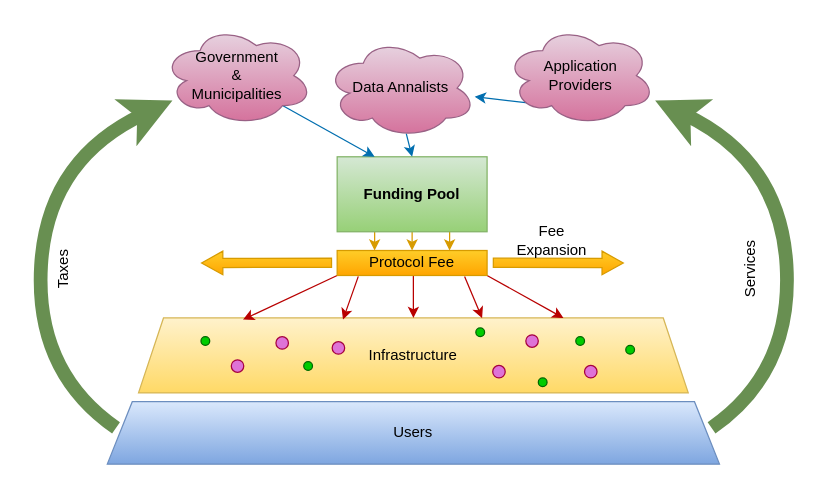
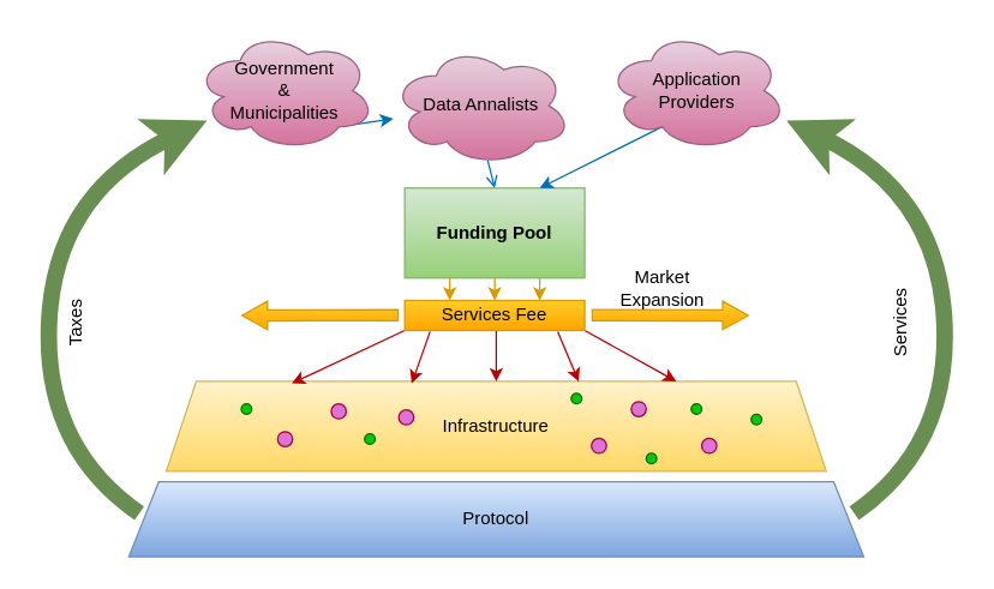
  <mxCell id="0" />
  <mxCell id="1" parent="0" />
  <mxCell id="2" value="Infrastructure" style="shape=trapezoid;perimeter=trapezoidPerimeter;whiteSpace=wrap;html=1;fixedSize=1;fillColor=#fff2cc;gradientColor=#ffd966;strokeColor=#d6b656;" vertex="1" parent="1"><mxGeometry x="110" y="254" width="440" height="60" as="geometry" /></mxCell>
  <mxCell id="3" value="" style="ellipse;whiteSpace=wrap;html=1;aspect=fixed;labelBackgroundColor=default;strokeColor=#006600;fontFamily=Helvetica;fontSize=12;fontColor=#ffffff;fillColor=#00CC00;" vertex="1" parent="1"><mxGeometry x="242.25" y="289" width="7" height="7" as="geometry" /></mxCell>
  <mxCell id="4" value="" style="ellipse;whiteSpace=wrap;html=1;aspect=fixed;labelBackgroundColor=default;strokeColor=#A50040;fontFamily=Helvetica;fontSize=12;fontColor=#ffffff;fillColor=#DE73D7;" vertex="1" parent="1"><mxGeometry x="220" y="269" width="10" height="10" as="geometry" /></mxCell>
  <mxCell id="5" value="" style="ellipse;whiteSpace=wrap;html=1;aspect=fixed;labelBackgroundColor=default;strokeColor=#A50040;fontFamily=Helvetica;fontSize=12;fontColor=#ffffff;fillColor=#DE73D7;" vertex="1" parent="1"><mxGeometry x="420" y="267.5" width="10" height="10" as="geometry" /></mxCell>
  <mxCell id="6" value="" style="ellipse;whiteSpace=wrap;html=1;aspect=fixed;labelBackgroundColor=default;strokeColor=#A50040;fontFamily=Helvetica;fontSize=12;fontColor=#ffffff;fillColor=#DE73D7;" vertex="1" parent="1"><mxGeometry x="184.25" y="287.5" width="10" height="10" as="geometry" /></mxCell>
  <mxCell id="7" value="" style="ellipse;whiteSpace=wrap;html=1;aspect=fixed;labelBackgroundColor=default;strokeColor=#A50040;fontFamily=Helvetica;fontSize=12;fontColor=#ffffff;fillColor=#DE73D7;" vertex="1" parent="1"><mxGeometry x="467" y="292" width="10" height="10" as="geometry" /></mxCell>
  <mxCell id="8" value="" style="ellipse;whiteSpace=wrap;html=1;aspect=fixed;labelBackgroundColor=default;strokeColor=#A50040;fontFamily=Helvetica;fontSize=12;fontColor=#ffffff;fillColor=#DE73D7;" vertex="1" parent="1"><mxGeometry x="393.5" y="292" width="10" height="10" as="geometry" /></mxCell>
  <mxCell id="9" value="" style="ellipse;whiteSpace=wrap;html=1;aspect=fixed;labelBackgroundColor=default;strokeColor=#A50040;fontFamily=Helvetica;fontSize=12;fontColor=#ffffff;fillColor=#DE73D7;" vertex="1" parent="1"><mxGeometry x="265" y="273" width="10" height="10" as="geometry" /></mxCell>
  <mxCell id="10" value="" style="ellipse;whiteSpace=wrap;html=1;aspect=fixed;labelBackgroundColor=default;strokeColor=#006600;fontFamily=Helvetica;fontSize=12;fontColor=#ffffff;fillColor=#00CC00;" vertex="1" parent="1"><mxGeometry x="500" y="276" width="7" height="7" as="geometry" /></mxCell>
  <mxCell id="11" value="" style="ellipse;whiteSpace=wrap;html=1;aspect=fixed;labelBackgroundColor=default;strokeColor=#006600;fontFamily=Helvetica;fontSize=12;fontColor=#ffffff;fillColor=#00CC00;" vertex="1" parent="1"><mxGeometry x="380" y="262" width="7" height="7" as="geometry" /></mxCell>
  <mxCell id="12" value="" style="ellipse;whiteSpace=wrap;html=1;aspect=fixed;labelBackgroundColor=default;strokeColor=#006600;fontFamily=Helvetica;fontSize=12;fontColor=#ffffff;fillColor=#00CC00;" vertex="1" parent="1"><mxGeometry x="160" y="269" width="7" height="7" as="geometry" /></mxCell>
  <mxCell id="13" value="" style="ellipse;whiteSpace=wrap;html=1;aspect=fixed;labelBackgroundColor=default;strokeColor=#006600;fontFamily=Helvetica;fontSize=12;fontColor=#ffffff;fillColor=#00CC00;" vertex="1" parent="1"><mxGeometry x="430" y="302" width="7" height="7" as="geometry" /></mxCell>
  <mxCell id="14" value="" style="ellipse;whiteSpace=wrap;html=1;aspect=fixed;labelBackgroundColor=default;strokeColor=#006600;fontFamily=Helvetica;fontSize=12;fontColor=#ffffff;fillColor=#00CC00;" vertex="1" parent="1"><mxGeometry x="460" y="269" width="7" height="7" as="geometry" /></mxCell>
- <mxCell id="15" value="Users" style="shape=trapezoid;perimeter=trapezoidPerimeter;whiteSpace=wrap;html=1;fixedSize=1;fillColor=#dae8fc;gradientColor=#7ea6e0;strokeColor=#6c8ebf;" vertex="1" parent="1"><mxGeometry x="85" y="321" width="490" height="50" as="geometry" /></mxCell>
+ <mxCell id="15" value="Protocol" style="shape=trapezoid;perimeter=trapezoidPerimeter;whiteSpace=wrap;html=1;fixedSize=1;fillColor=#dae8fc;gradientColor=#7ea6e0;strokeColor=#6c8ebf;" vertex="1" parent="1"><mxGeometry x="85" y="321" width="490" height="50" as="geometry" /></mxCell>
  <mxCell id="16" style="rounded=0;orthogonalLoop=1;jettySize=auto;html=1;exitX=0;exitY=1;exitDx=0;exitDy=0;entryX=0.19;entryY=0.022;entryDx=0;entryDy=0;entryPerimeter=0;fillColor=#a20025;strokeColor=#B80000;" edge="1" parent="1" source="35" target="2"><mxGeometry relative="1" as="geometry" /></mxCell>
  <mxCell id="17" style="rounded=0;orthogonalLoop=1;jettySize=auto;html=1;exitX=0.141;exitY=1.036;exitDx=0;exitDy=0;entryX=0.372;entryY=0.022;entryDx=0;entryDy=0;entryPerimeter=0;fillColor=#a20025;strokeColor=#B80000;exitPerimeter=0;" edge="1" parent="1" source="35" target="2"><mxGeometry relative="1" as="geometry" /></mxCell>
  <mxCell id="18" style="edgeStyle=orthogonalEdgeStyle;rounded=0;orthogonalLoop=1;jettySize=auto;html=1;exitX=0.5;exitY=1;exitDx=0;exitDy=0;entryX=0.5;entryY=0;entryDx=0;entryDy=0;fillColor=#a20025;strokeColor=#B80000;" edge="1" parent="1" source="35" target="2"><mxGeometry relative="1" as="geometry" /></mxCell>
  <mxCell id="19" style="rounded=0;orthogonalLoop=1;jettySize=auto;html=1;exitX=0.85;exitY=1.036;exitDx=0;exitDy=0;entryX=0.625;entryY=0.003;entryDx=0;entryDy=0;entryPerimeter=0;fillColor=#a20025;strokeColor=#B80000;exitPerimeter=0;" edge="1" parent="1" source="35" target="2"><mxGeometry relative="1" as="geometry" /></mxCell>
  <mxCell id="20" style="edgeStyle=none;rounded=0;orthogonalLoop=1;jettySize=auto;html=1;exitX=1;exitY=1;exitDx=0;exitDy=0;entryX=0.773;entryY=0;entryDx=0;entryDy=0;entryPerimeter=0;fillColor=#a20025;strokeColor=#B80000;" edge="1" parent="1" source="35" target="2"><mxGeometry relative="1" as="geometry" /></mxCell>
  <mxCell id="21" style="edgeStyle=none;rounded=0;orthogonalLoop=1;jettySize=auto;html=1;exitX=0.25;exitY=1;exitDx=0;exitDy=0;entryX=0.25;entryY=0;entryDx=0;entryDy=0;fillColor=#ffcd28;gradientColor=#ffa500;strokeColor=#d79b00;" edge="1" parent="1" source="24" target="35"><mxGeometry relative="1" as="geometry" /></mxCell>
  <mxCell id="22" style="edgeStyle=none;rounded=0;orthogonalLoop=1;jettySize=auto;html=1;exitX=0.5;exitY=1;exitDx=0;exitDy=0;entryX=0.5;entryY=0;entryDx=0;entryDy=0;fillColor=#ffcd28;gradientColor=#ffa500;strokeColor=#d79b00;" edge="1" parent="1" source="24" target="35"><mxGeometry relative="1" as="geometry" /></mxCell>
  <mxCell id="23" style="edgeStyle=none;rounded=0;orthogonalLoop=1;jettySize=auto;html=1;exitX=0.75;exitY=1;exitDx=0;exitDy=0;entryX=0.75;entryY=0;entryDx=0;entryDy=0;fillColor=#ffcd28;gradientColor=#ffa500;strokeColor=#d79b00;" edge="1" parent="1" source="24" target="35"><mxGeometry relative="1" as="geometry" /></mxCell>
  <mxCell id="24" value="Funding Pool" style="rounded=0;whiteSpace=wrap;html=1;fillColor=#d5e8d4;gradientColor=#97d077;strokeColor=#82b366;fontStyle=1" vertex="1" parent="1"><mxGeometry x="269" y="125" width="120" height="60" as="geometry" /></mxCell>
- <mxCell id="25" style="edgeStyle=none;rounded=0;orthogonalLoop=1;jettySize=auto;html=1;exitX=0.8;exitY=0.8;exitDx=0;exitDy=0;exitPerimeter=0;entryX=0.25;entryY=0;entryDx=0;entryDy=0;fillColor=#1ba1e2;strokeColor=#006EAF;" edge="1" parent="1" source="26" target="24"><mxGeometry relative="1" as="geometry" /></mxCell>
+ <mxCell id="25" style="edgeStyle=none;rounded=0;orthogonalLoop=1;jettySize=auto;html=1;exitX=0.8;exitY=0.8;exitDx=0;exitDy=0;exitPerimeter=0;fillColor=#1ba1e2;strokeColor=#006EAF;" edge="1" parent="1" source="26" target="28"><mxGeometry relative="1" as="geometry" /></mxCell>
  <mxCell id="26" value="Government&lt;br&gt;&amp;amp;&lt;br&gt;Municipalities" style="ellipse;shape=cloud;whiteSpace=wrap;html=1;fillColor=#e6d0de;gradientColor=#d5739d;strokeColor=#996185;" vertex="1" parent="1"><mxGeometry x="129.25" y="20" width="120" height="80" as="geometry" /></mxCell>
- <mxCell id="27" style="edgeStyle=none;rounded=0;orthogonalLoop=1;jettySize=auto;html=1;exitX=0.536;exitY=0.955;exitDx=0;exitDy=0;exitPerimeter=0;entryX=0.5;entryY=0;entryDx=0;entryDy=0;fillColor=#1ba1e2;strokeColor=#006EAF;" edge="1" parent="1" source="28" target="24"><mxGeometry relative="1" as="geometry" /></mxCell>
+ <mxCell id="27" style="edgeStyle=none;rounded=0;orthogonalLoop=1;jettySize=auto;html=1;exitX=0.536;exitY=0.955;exitDx=0;exitDy=0;exitPerimeter=0;entryX=0.5;entryY=0;entryDx=0;entryDy=0;fillColor=#1ba1e2;strokeColor=#006EAF;endArrow=open;" edge="1" parent="1" source="28" target="24"><mxGeometry relative="1" as="geometry" /></mxCell>
  <mxCell id="28" value="Data Annalists" style="ellipse;shape=cloud;whiteSpace=wrap;html=1;fillColor=#e6d0de;gradientColor=#d5739d;strokeColor=#996185;" vertex="1" parent="1"><mxGeometry x="260" y="30" width="120" height="80" as="geometry" /></mxCell>
- <mxCell id="29" style="edgeStyle=none;rounded=0;orthogonalLoop=1;jettySize=auto;html=1;exitX=0.31;exitY=0.8;exitDx=0;exitDy=0;exitPerimeter=0;fillColor=#1ba1e2;strokeColor=#006EAF;" edge="1" parent="1" source="30" target="28"><mxGeometry relative="1" as="geometry" /></mxCell>
+ <mxCell id="29" style="edgeStyle=none;rounded=0;orthogonalLoop=1;jettySize=auto;html=1;exitX=0.31;exitY=0.8;exitDx=0;exitDy=0;exitPerimeter=0;entryX=0.75;entryY=0;entryDx=0;entryDy=0;fillColor=#1ba1e2;strokeColor=#006EAF;" edge="1" parent="1" source="30" target="24"><mxGeometry relative="1" as="geometry" /></mxCell>
  <mxCell id="30" value="Application&lt;br&gt;Providers" style="ellipse;shape=cloud;whiteSpace=wrap;html=1;fillColor=#e6d0de;gradientColor=#d5739d;strokeColor=#996185;" vertex="1" parent="1"><mxGeometry x="403.5" y="20" width="120" height="80" as="geometry" /></mxCell>
  <mxCell id="31" value="" style="curved=1;endArrow=classic;html=1;rounded=0;strokeWidth=11;exitX=0;exitY=0.5;exitDx=0;exitDy=0;fillColor=#d5e8d4;gradientColor=#97d077;strokeColor=#688F51;" edge="1" parent="1"><mxGeometry width="50" height="50" relative="1" as="geometry"><mxPoint x="92" y="342" as="sourcePoint" /><mxPoint x="137.168" y="80.007" as="targetPoint" /><Array as="points"><mxPoint x="27" y="297" /><mxPoint x="37" y="127" /></Array></mxGeometry></mxCell>
  <mxCell id="32" value="" style="curved=1;endArrow=classic;html=1;rounded=0;strokeWidth=11;exitX=0;exitY=0.5;exitDx=0;exitDy=0;fillColor=#d5e8d4;strokeColor=#688F51;gradientColor=#97d077;" edge="1" parent="1"><mxGeometry width="50" height="50" relative="1" as="geometry"><mxPoint x="568.668" y="342" as="sourcePoint" /><mxPoint x="523.5" y="80.007" as="targetPoint" /><Array as="points"><mxPoint x="633.668" y="297" /><mxPoint x="623.668" y="127" /></Array></mxGeometry></mxCell>
  <mxCell id="33" value="Taxes" style="text;html=1;strokeColor=none;fillColor=none;align=center;verticalAlign=middle;whiteSpace=wrap;rounded=0;rotation=-90;fontStyle=0" vertex="1" parent="1"><mxGeometry x="20" y="200" width="60" height="30" as="geometry" /></mxCell>
  <mxCell id="34" value="Services" style="text;html=1;strokeColor=none;fillColor=none;align=center;verticalAlign=middle;whiteSpace=wrap;rounded=0;rotation=-90;fontStyle=0" vertex="1" parent="1"><mxGeometry x="560" y="200" width="80" height="30" as="geometry" /></mxCell>
- <mxCell id="35" value="Protocol Fee" style="rounded=0;whiteSpace=wrap;html=1;fillColor=#ffcd28;gradientColor=#ffa500;strokeColor=#d79b00;" vertex="1" parent="1"><mxGeometry x="269" y="200" width="120" height="20" as="geometry" /></mxCell>
+ <mxCell id="35" value="Services Fee" style="rounded=0;whiteSpace=wrap;html=1;fillColor=#ffcd28;gradientColor=#ffa500;strokeColor=#d79b00;" vertex="1" parent="1"><mxGeometry x="269" y="200" width="120" height="20" as="geometry" /></mxCell>
  <mxCell id="36" value="" style="shape=flexArrow;endArrow=classic;html=1;rounded=0;width=7.308;endSize=5.331;endWidth=10.651;fillColor=#ffcd28;gradientColor=#ffa500;strokeColor=#d79b00;" edge="1" parent="1"><mxGeometry width="50" height="50" relative="1" as="geometry"><mxPoint x="265" y="209.81" as="sourcePoint" /><mxPoint x="160" y="210" as="targetPoint" /></mxGeometry></mxCell>
  <mxCell id="37" value="" style="shape=flexArrow;endArrow=classic;html=1;rounded=0;width=7.308;endSize=5.331;endWidth=10.651;fillColor=#ffcd28;gradientColor=#ffa500;strokeColor=#d79b00;" edge="1" parent="1"><mxGeometry width="50" height="50" relative="1" as="geometry"><mxPoint x="393.5" y="209.81" as="sourcePoint" /><mxPoint x="498.5" y="210" as="targetPoint" /></mxGeometry></mxCell>
- <mxCell id="38" value="Fee &lt;br&gt;Expansion" style="text;html=1;strokeColor=none;fillColor=none;align=center;verticalAlign=middle;whiteSpace=wrap;rounded=0;" vertex="1" parent="1"><mxGeometry x="386" y="177" width="110" height="30" as="geometry" /></mxCell>
+ <mxCell id="38" value="Market &lt;br&gt;Expansion" style="text;html=1;strokeColor=none;fillColor=none;align=center;verticalAlign=middle;whiteSpace=wrap;rounded=0;" vertex="1" parent="1"><mxGeometry x="386" y="177" width="110" height="30" as="geometry" /></mxCell>
